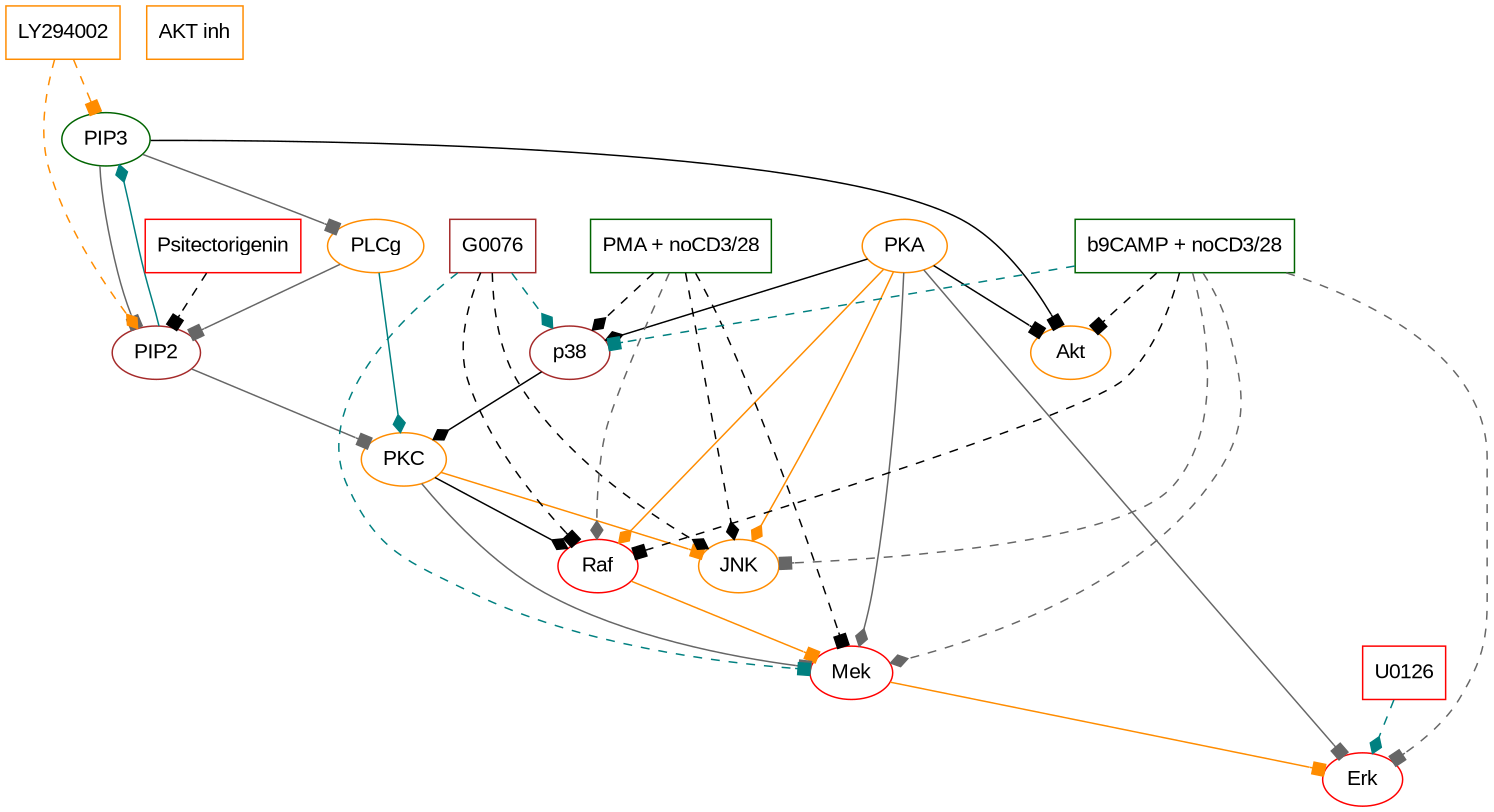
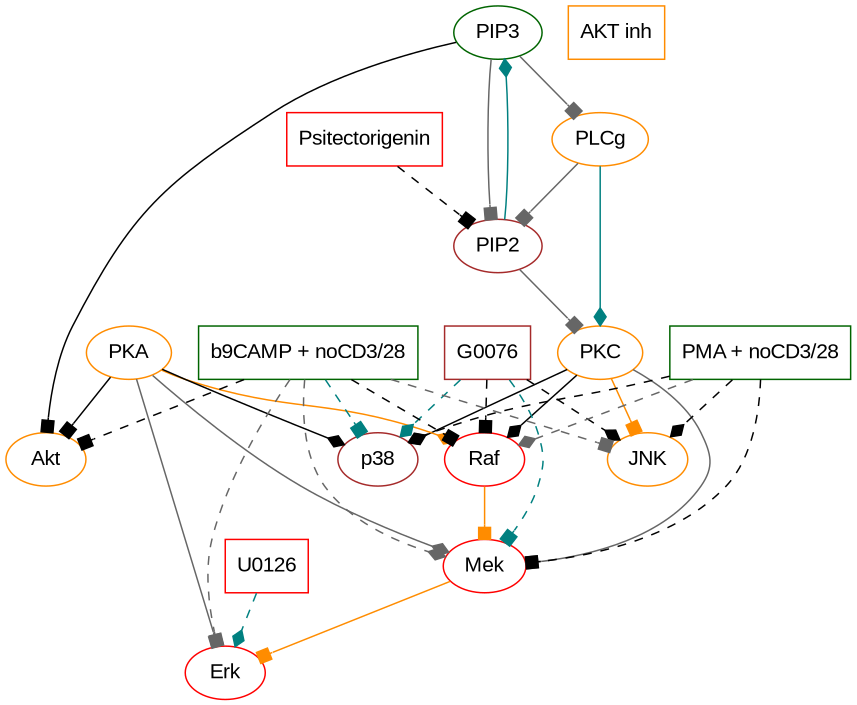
  digraph {
    fontname="Liberation Sans"
    node [color=darkorange fontname="Liberation Sans"]
    edge [arrowhead=box color=black fontname="Liberation Sans"]
    n1 [color=red label=Raf]
    n2 [color=red label=Mek]
    n3 [color=red label=Erk]
    n4 [label=PLCg]
    n5 [color=brown label=PIP2]
    n6 [label=PKC]
    n7 [color=darkgreen label=PIP3]
    n8 [color=brown label=p38]
    n9 [label=JNK]
    n10 [label=Akt]
    n11 [label=PKA]
    n12 [label="AKT inh" shape=rectangle]
    n13 [color=brown label=G0076 shape=rectangle]
    n14 [color=red label=Psitectorigenin shape=rectangle]
    n15 [color=red label=U0126 shape=rectangle]
-   n16 [label=LY294002 shape=rectangle]
    n17 [color=darkgreen label="PMA + noCD3/28" shape=rectangle]
    n18 [color=darkgreen label="b9CAMP + noCD3/28" shape=rectangle]
    n1 -> n2 [color=darkorange]
    n2 -> n3 [color=darkorange]
    n4 -> n5 [color=gray40]
    n4 -> n6 [arrowhead=diamond color=teal]
    n5 -> n6 [color=gray40]
    n5 -> n7 [arrowhead=diamond color=teal]
    n6 -> n1 [arrowhead=diamond]
    n6 -> n2 [color=gray40]
-   n8 -> n6 [arrowhead=diamond]
+   n6 -> n8 [arrowhead=diamond]
    n6 -> n9 [color=darkorange]
    n7 -> n4 [color=gray40]
    n7 -> n5 [color=gray40]
    n7 -> n10
    n11 -> n1 [arrowhead=diamond color=darkorange]
    n11 -> n2 [arrowhead=diamond color=gray40]
    n11 -> n3 [color=gray40]
    n11 -> n8 [arrowhead=diamond]
-   n11 -> n9 [arrowhead=diamond color=darkorange]
    n11 -> n10
    n13 -> n1 [arrowtail=none style=dashed]
    n13 -> n2 [arrowtail=none color=teal style=dashed]
    n13 -> n8 [arrowhead=diamond arrowtail=none color=teal style=dashed]
    n13 -> n9 [arrowhead=diamond arrowtail=none style=dashed]
    n14 -> n5 [arrowtail=none style=dashed]
    n15 -> n3 [arrowhead=diamond arrowtail=none color=teal style=dashed]
-   n16 -> n5 [arrowhead=diamond arrowtail=none color=darkorange style=dashed]
-   n16 -> n7 [arrowtail=none color=darkorange style=dashed]
    n17 -> n1 [arrowhead=diamond arrowtail=none color=gray40 style=dashed]
    n17 -> n2 [arrowtail=none style=dashed]
    n17 -> n8 [arrowhead=diamond arrowtail=none style=dashed]
    n17 -> n9 [arrowhead=diamond arrowtail=none style=dashed]
    n18 -> n1 [arrowtail=none style=dashed]
    n18 -> n2 [arrowhead=diamond arrowtail=none color=gray40 style=dashed]
    n18 -> n3 [arrowtail=none color=gray40 style=dashed]
    n18 -> n8 [arrowtail=none color=teal style=dashed]
    n18 -> n9 [arrowtail=none color=gray40 style=dashed]
    n18 -> n10 [arrowtail=none style=dashed]
  }
